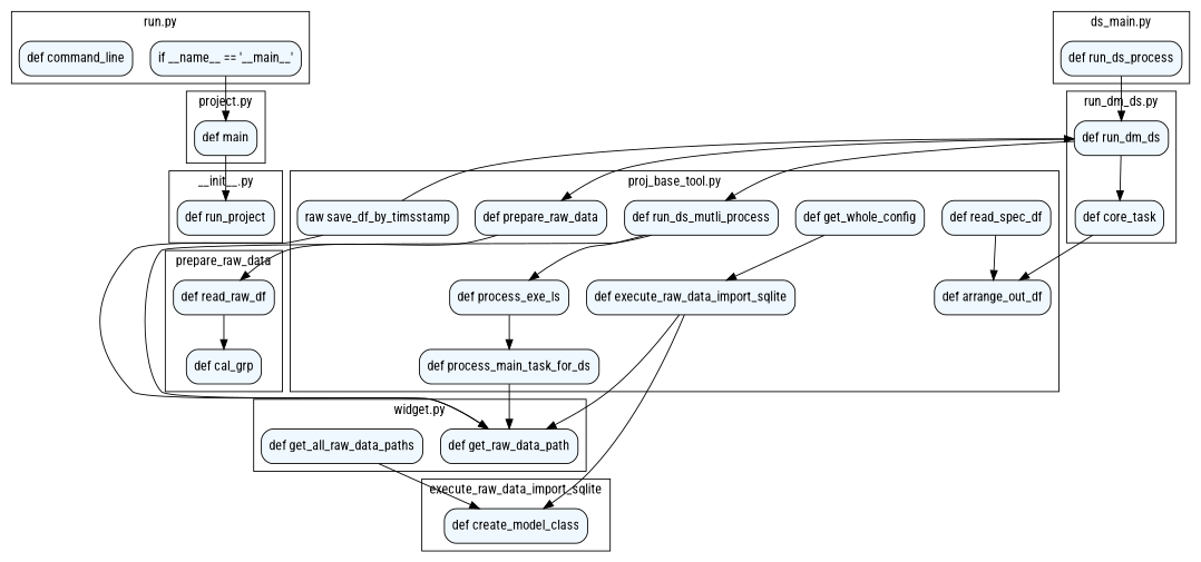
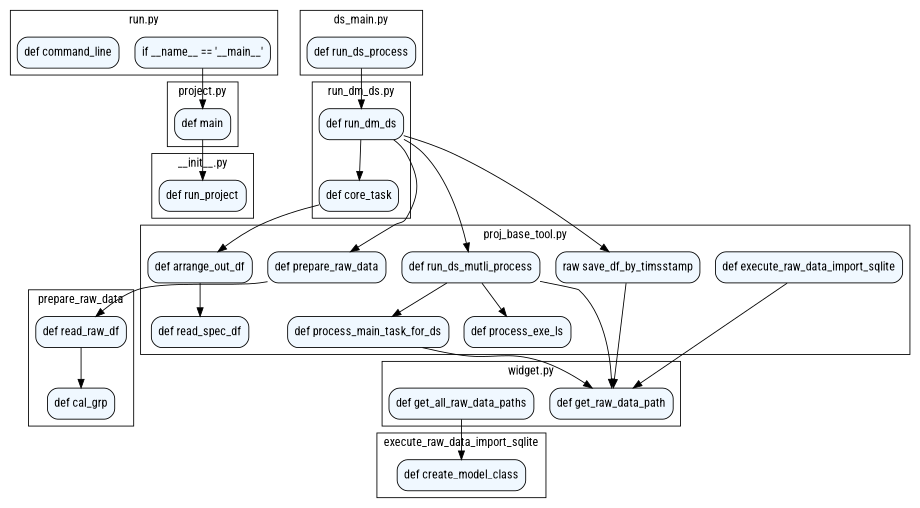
  digraph {
    fontname="Roboto Condensed"
    rankdir=TB
    node [fillcolor="#f0f8ff" fontname="Roboto Condensed" shape=box style="rounded,filled"]
    edge [fontname="Roboto Condensed"]
    n1 [label="if __name__ == '__main__'"]
    n2 [label="def command_line"]
    n3 [label="def main"]
    n4 [label="def run_project"]
    n5 [label="def run_ds_process"]
    n6 [label="def run_dm_ds"]
    n7 [label="def core_task"]
    n8 [label="def prepare_raw_data"]
    n9 [label="raw save_df_by_timsstamp"]
    n10 [label="def read_spec_df"]
    n11 [label="def arrange_out_df"]
    n12 [label="def run_ds_mutli_process"]
    n13 [label="def process_main_task_for_ds"]
    n14 [label="def process_exe_ls"]
-   n15 [label="def get_whole_config"]
    n16 [label="def execute_raw_data_import_sqlite"]
    n17 [label="def get_raw_data_path"]
    n18 [label="def get_all_raw_data_paths"]
    n19 [label="def read_raw_df"]
    n20 [label="def cal_grp"]
    n21 [label="def create_model_class"]
    subgraph cluster_1 {
      label="run.py"
      n1
      n2
    }
    subgraph cluster_2 {
      label="project.py"
      n3
    }
    subgraph cluster_3 {
      label="__init__.py"
      n4
    }
    subgraph cluster_4 {
      label="ds_main.py"
      n5
    }
    subgraph cluster_5 {
      label="run_dm_ds.py"
      n6
      n7
    }
    subgraph cluster_6 {
      label="proj_base_tool.py"
      n8
      n9
      n10
      n11
      n12
      n13
      n14
-     n15
      n16
    }
    subgraph cluster_7 {
      label="widget.py"
      n17
      n18
    }
    subgraph cluster_8 {
      label=prepare_raw_data
      n19
      n20
    }
    subgraph cluster_9 {
      label=execute_raw_data_import_sqlite
      n21
    }
    n1 -> n3
    n3 -> n4
    n5 -> n6
    n6 -> n7
    n6 -> n8
-   n9 -> n6
+   n6 -> n9
    n6 -> n12
    n7 -> n11
    n8 -> n19
    n9 -> n17
-   n10 -> n11
-   n14 -> n13
+   n11 -> n10
+   n12 -> n13
    n12 -> n14
    n12 -> n17
    n13 -> n17
-   n15 -> n16
    n16 -> n17
-   n16 -> n21
    n18 -> n21
    n19 -> n20
  }
